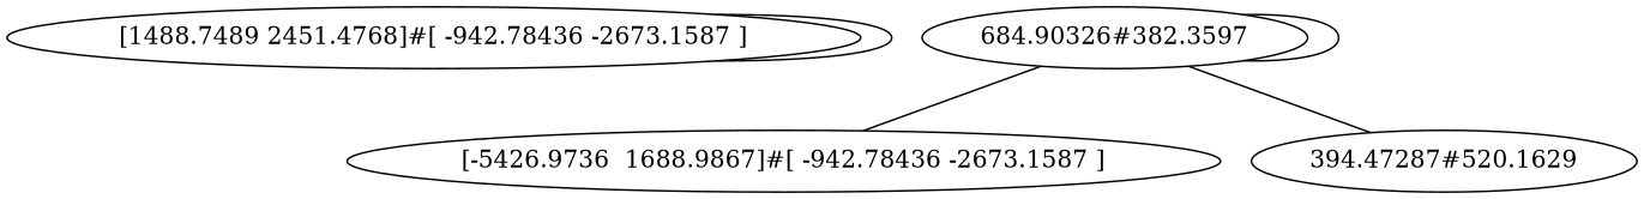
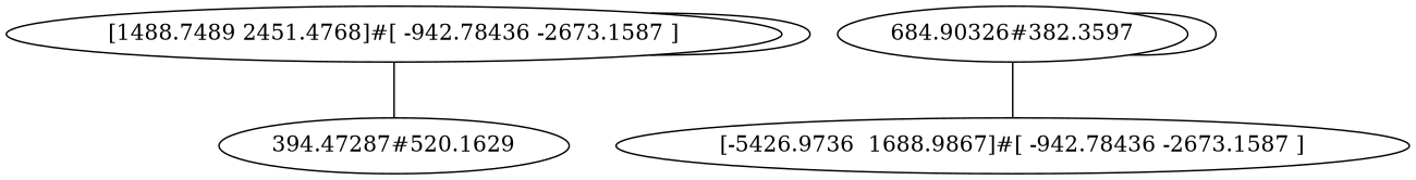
  graph {
    "[1488.7489 2451.4768]#[ -942.78436 -2673.1587 ]"
    "684.90326#382.3597"
    "[-5426.9736  1688.9867]#[ -942.78436 -2673.1587 ]"
    "394.47287#520.1629"
    "[1488.7489 2451.4768]#[ -942.78436 -2673.1587 ]" -- "[1488.7489 2451.4768]#[ -942.78436 -2673.1587 ]"
    "684.90326#382.3597" -- "684.90326#382.3597"
    "684.90326#382.3597" -- "[-5426.9736  1688.9867]#[ -942.78436 -2673.1587 ]"
-   "684.90326#382.3597" -- "394.47287#520.1629"
+   "[1488.7489 2451.4768]#[ -942.78436 -2673.1587 ]" -- "394.47287#520.1629"
  }
